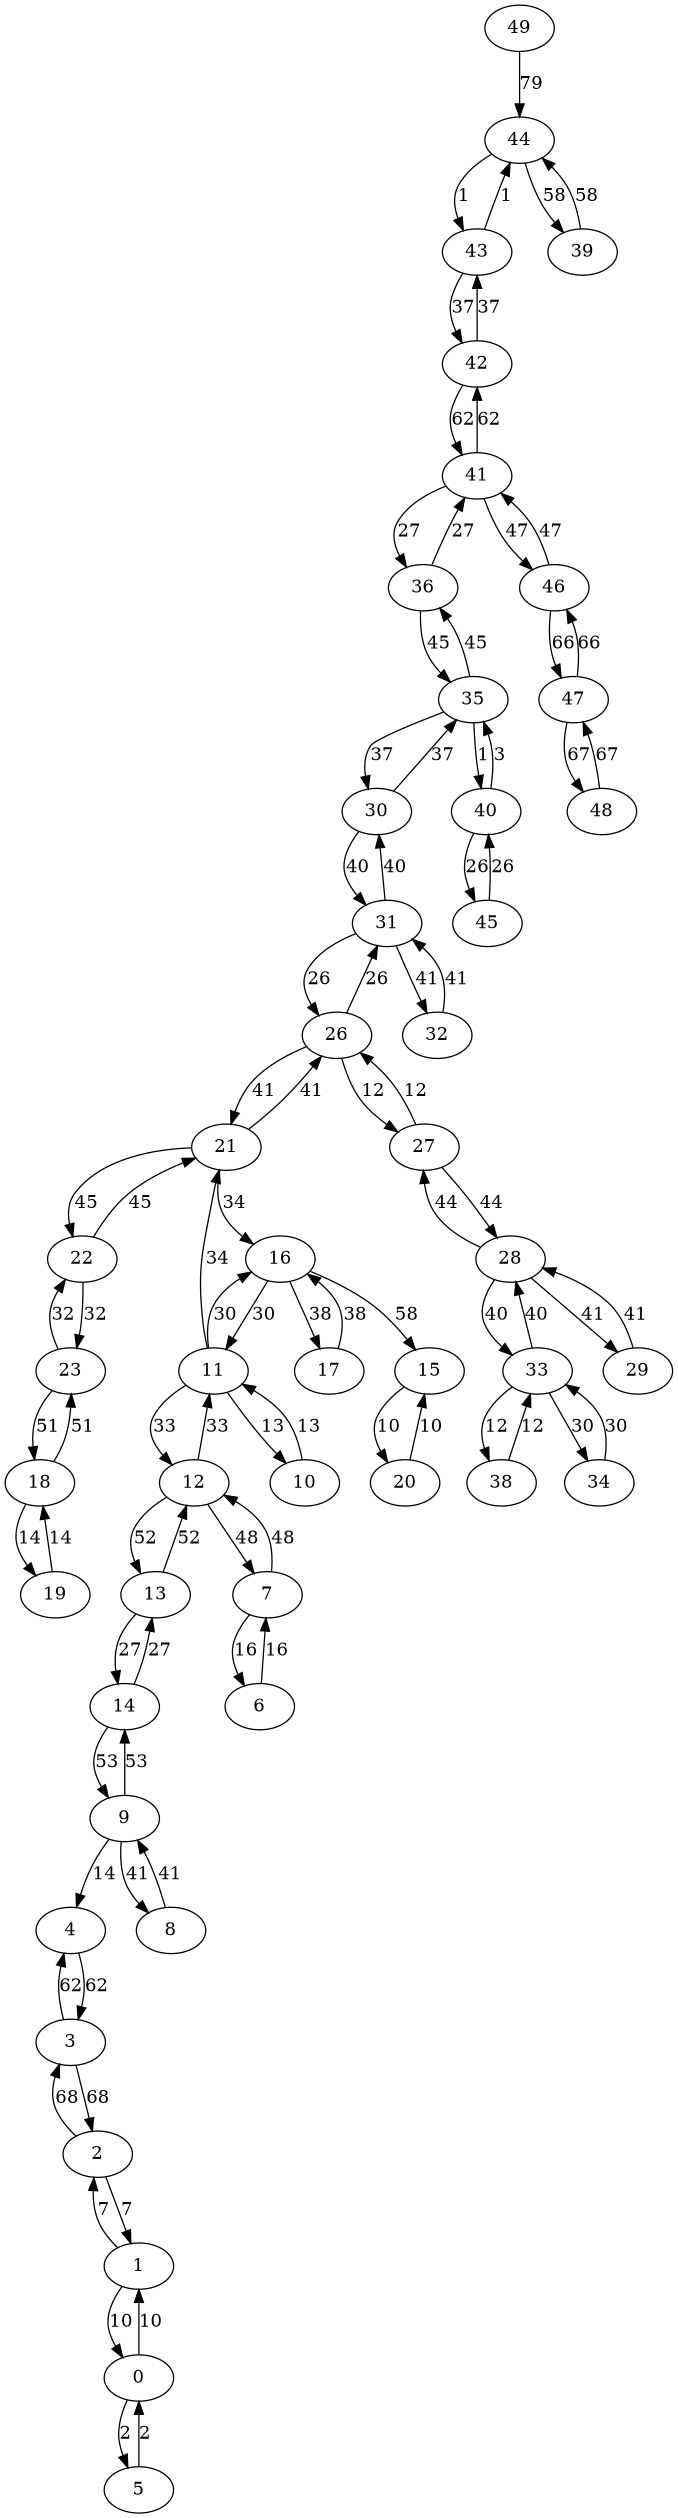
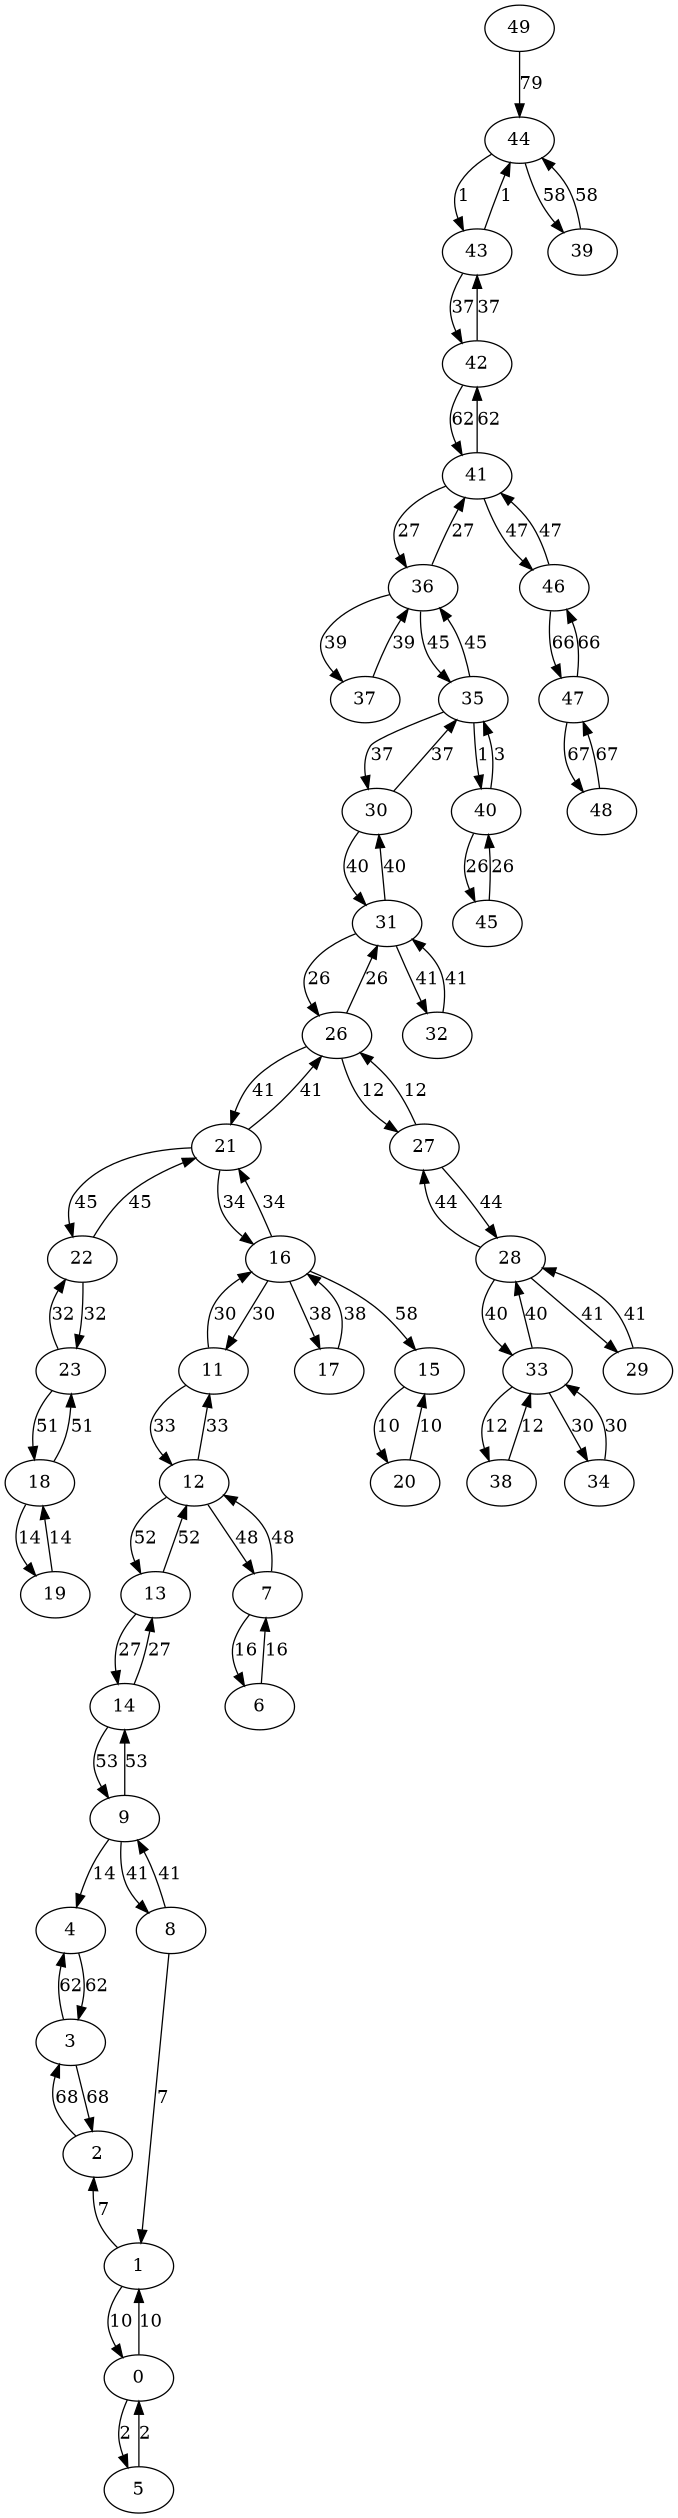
  digraph {
    44
    43
    39
    42
    49
    41
    0
    5
    1
    2
    40
    35
    45
    36
    30
+   37
    31
    3
    4
    15
    20
    16
    21
    11
    17
    27
    26
    28
    33
    29
    32
    22
    38
    34
-   10
    12
    7
    13
    9
    14
    8
    19
    18
    23
    6
    46
    47
    48
    44 -> 43 [label=1]
    44 -> 39 [label=58]
    43 -> 44 [label=1]
    43 -> 42 [label=37]
    39 -> 44 [label=58]
    42 -> 43 [label=37]
    42 -> 41 [label=62]
    49 -> 44 [label=79]
    41 -> 42 [label=62]
    41 -> 36 [label=27]
    41 -> 46 [label=47]
    0 -> 5 [label=2]
    0 -> 1 [label=10]
    5 -> 0 [label=2]
    1 -> 0 [label=10]
    1 -> 2 [label=7]
-   2 -> 1 [label=7]
+   8 -> 1 [label=7]
    2 -> 3 [label=68]
    40 -> 35 [label=3]
    40 -> 45 [label=26]
    35 -> 40 [label=1]
    35 -> 36 [label=45]
    35 -> 30 [label=37]
    45 -> 40 [label=26]
    36 -> 41 [label=27]
    36 -> 35 [label=45]
+   36 -> 37 [label=39]
    30 -> 35 [label=37]
    30 -> 31 [label=40]
+   37 -> 36 [label=39]
    31 -> 30 [label=40]
    31 -> 26 [label=26]
    31 -> 32 [label=41]
    3 -> 2 [label=68]
    3 -> 4 [label=62]
    4 -> 3 [label=62]
    15 -> 20 [label=10]
    20 -> 15 [label=10]
    16 -> 15 [label=58]
-   11 -> 21 [label=34]
+   16 -> 21 [label=34]
    16 -> 11 [label=30]
    16 -> 17 [label=38]
    21 -> 16 [label=34]
    21 -> 26 [label=41]
    21 -> 22 [label=45]
    11 -> 16 [label=30]
-   11 -> 10 [label=13]
    11 -> 12 [label=33]
    17 -> 16 [label=38]
    27 -> 26 [label=12]
    27 -> 28 [label=44]
    26 -> 31 [label=26]
    26 -> 21 [label=41]
    26 -> 27 [label=12]
    28 -> 27 [label=44]
    28 -> 33 [label=40]
    28 -> 29 [label=41]
    33 -> 28 [label=40]
    33 -> 38 [label=12]
    33 -> 34 [label=30]
    29 -> 28 [label=41]
    32 -> 31 [label=41]
    22 -> 21 [label=45]
    22 -> 23 [label=32]
    38 -> 33 [label=12]
    34 -> 33 [label=30]
-   10 -> 11 [label=13]
    12 -> 11 [label=33]
    12 -> 7 [label=48]
    12 -> 13 [label=52]
    7 -> 12 [label=48]
    7 -> 6 [label=16]
    13 -> 12 [label=52]
    13 -> 14 [label=27]
    9 -> 4 [label=14]
    9 -> 14 [label=53]
    9 -> 8 [label=41]
    14 -> 13 [label=27]
    14 -> 9 [label=53]
    8 -> 9 [label=41]
    19 -> 18 [label=14]
    18 -> 19 [label=14]
    18 -> 23 [label=51]
    23 -> 22 [label=32]
    23 -> 18 [label=51]
    6 -> 7 [label=16]
    46 -> 41 [label=47]
    46 -> 47 [label=66]
    47 -> 46 [label=66]
    47 -> 48 [label=67]
    48 -> 47 [label=67]
  }
